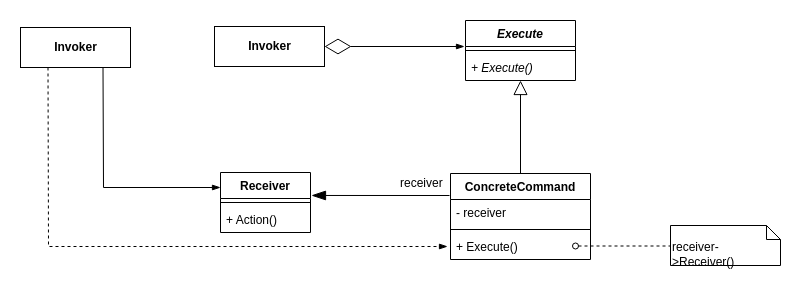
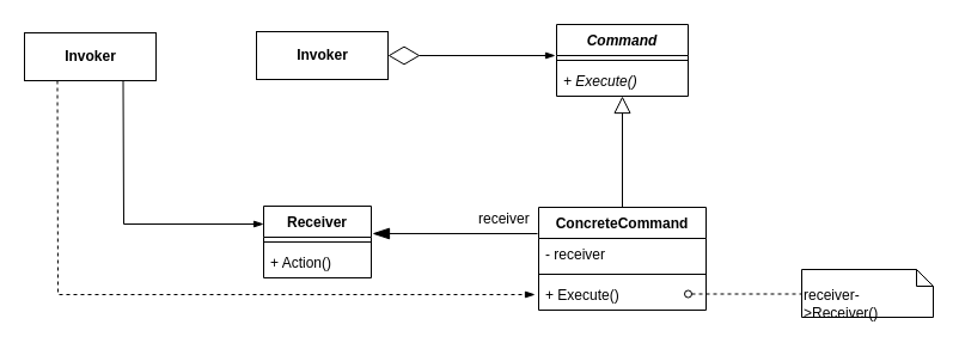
  <mxCell id="0" />
  <mxCell id="1" parent="0" />
- <mxCell id="2" value="Execute" style="swimlane;fontStyle=3;align=center;verticalAlign=top;childLayout=stackLayout;horizontal=1;startSize=26;horizontalStack=0;resizeParent=1;resizeParentMax=0;resizeLast=0;collapsible=1;marginBottom=0;" vertex="1" parent="1"><mxGeometry x="465" y="20" width="110" height="60" as="geometry" /></mxCell>
+ <mxCell id="2" value="Command" style="swimlane;fontStyle=3;align=center;verticalAlign=top;childLayout=stackLayout;horizontal=1;startSize=26;horizontalStack=0;resizeParent=1;resizeParentMax=0;resizeLast=0;collapsible=1;marginBottom=0;" vertex="1" parent="1"><mxGeometry x="465" y="20" width="110" height="60" as="geometry" /></mxCell>
  <mxCell id="3" value="" style="line;strokeWidth=1;fillColor=none;align=left;verticalAlign=middle;spacingTop=-1;spacingLeft=3;spacingRight=3;rotatable=0;labelPosition=right;points=[];portConstraint=eastwest;" vertex="1" parent="2"><mxGeometry y="26" width="110" height="8" as="geometry" /></mxCell>
  <mxCell id="4" value="+ Execute()" style="text;strokeColor=none;fillColor=none;align=left;verticalAlign=top;spacingLeft=4;spacingRight=4;overflow=hidden;rotatable=0;points=[[0,0.5],[1,0.5]];portConstraint=eastwest;fontStyle=2" vertex="1" parent="2"><mxGeometry y="34" width="110" height="26" as="geometry" /></mxCell>
  <mxCell id="5" value="&lt;b&gt;Invoker&lt;/b&gt;" style="html=1;strokeColor=#000000;" vertex="1" parent="1"><mxGeometry x="214" y="26" width="110" height="40" as="geometry" /></mxCell>
  <mxCell id="6" value="" style="endArrow=blockThin;endFill=1;endSize=12;html=1;exitX=-0.007;exitY=-0.154;exitDx=0;exitDy=0;strokeColor=#000000;entryX=1.011;entryY=0.383;entryDx=0;entryDy=0;entryPerimeter=0;exitPerimeter=0;" edge="1" parent="1" source="12" target="8"><mxGeometry width="160" relative="1" as="geometry"><mxPoint x="384" y="396" as="sourcePoint" /><mxPoint x="460" y="40" as="targetPoint" /></mxGeometry></mxCell>
  <mxCell id="7" value="" style="endArrow=block;endFill=0;endSize=12;html=1;rounded=0;exitX=0.5;exitY=0;exitDx=0;exitDy=0;" edge="1" parent="1"><mxGeometry width="160" relative="1" as="geometry"><mxPoint x="520" y="177" as="sourcePoint" /><mxPoint x="520" y="80" as="targetPoint" /></mxGeometry></mxCell>
  <mxCell id="8" value="Receiver" style="swimlane;fontStyle=1;align=center;verticalAlign=top;childLayout=stackLayout;horizontal=1;startSize=26;horizontalStack=0;resizeParent=1;resizeParentMax=0;resizeLast=0;collapsible=1;marginBottom=0;" vertex="1" parent="1"><mxGeometry x="220" y="172" width="90" height="60" as="geometry" /></mxCell>
  <mxCell id="9" value="" style="line;strokeWidth=1;fillColor=none;align=left;verticalAlign=middle;spacingTop=-1;spacingLeft=3;spacingRight=3;rotatable=0;labelPosition=right;points=[];portConstraint=eastwest;" vertex="1" parent="8"><mxGeometry y="26" width="90" height="8" as="geometry" /></mxCell>
  <mxCell id="10" value="+ Action()" style="text;strokeColor=none;fillColor=none;align=left;verticalAlign=top;spacingLeft=4;spacingRight=4;overflow=hidden;rotatable=0;points=[[0,0.5],[1,0.5]];portConstraint=eastwest;fontStyle=0" vertex="1" parent="8"><mxGeometry y="34" width="90" height="26" as="geometry" /></mxCell>
  <mxCell id="11" value="ConcreteCommand" style="swimlane;fontStyle=1;align=center;verticalAlign=top;childLayout=stackLayout;horizontal=1;startSize=26;horizontalStack=0;resizeParent=1;resizeParentMax=0;resizeLast=0;collapsible=1;marginBottom=0;strokeColor=#000000;" vertex="1" parent="1"><mxGeometry x="450" y="173" width="140" height="86" as="geometry" /></mxCell>
  <mxCell id="12" value="- receiver" style="text;strokeColor=none;fillColor=none;align=left;verticalAlign=top;spacingLeft=4;spacingRight=4;overflow=hidden;rotatable=0;points=[[0,0.5],[1,0.5]];portConstraint=eastwest;" vertex="1" parent="11"><mxGeometry y="26" width="140" height="26" as="geometry" /></mxCell>
  <mxCell id="13" value="" style="line;strokeWidth=1;fillColor=none;align=left;verticalAlign=middle;spacingTop=-1;spacingLeft=3;spacingRight=3;rotatable=0;labelPosition=right;points=[];portConstraint=eastwest;" vertex="1" parent="11"><mxGeometry y="52" width="140" height="8" as="geometry" /></mxCell>
  <mxCell id="14" value="+ Execute()" style="text;strokeColor=none;fillColor=none;align=left;verticalAlign=top;spacingLeft=4;spacingRight=4;overflow=hidden;rotatable=0;points=[[0,0.5],[1,0.5]];portConstraint=eastwest;" vertex="1" parent="11"><mxGeometry y="60" width="140" height="26" as="geometry" /></mxCell>
  <mxCell id="15" value="receiver" style="text;html=1;resizable=0;points=[];autosize=1;align=left;verticalAlign=top;spacingTop=-4;" vertex="1" parent="1"><mxGeometry x="398" y="173" width="60" height="20" as="geometry" /></mxCell>
  <mxCell id="16" value="" style="endArrow=diamondThin;endFill=0;endSize=24;html=1;strokeColor=#000000;entryX=1;entryY=0.5;entryDx=0;entryDy=0;startArrow=blockThin;startFill=1;" edge="1" parent="1" target="5"><mxGeometry width="160" relative="1" as="geometry"><mxPoint x="464" y="46" as="sourcePoint" /><mxPoint x="374" y="286" as="targetPoint" /></mxGeometry></mxCell>
  <mxCell id="17" style="edgeStyle=none;rounded=0;orthogonalLoop=1;jettySize=auto;html=1;exitX=0.75;exitY=1;exitDx=0;exitDy=0;entryX=0;entryY=0.25;entryDx=0;entryDy=0;startArrow=none;startFill=0;endArrow=blockThin;endFill=1;strokeColor=#000000;" edge="1" parent="1" source="19" target="8"><mxGeometry relative="1" as="geometry"><Array as="points"><mxPoint x="103" y="187" /></Array></mxGeometry></mxCell>
  <mxCell id="18" style="edgeStyle=none;rounded=0;orthogonalLoop=1;jettySize=auto;html=1;exitX=0.25;exitY=1;exitDx=0;exitDy=0;startArrow=none;startFill=0;endArrow=blockThin;endFill=1;strokeColor=#000000;dashed=1;" edge="1" parent="1" source="19"><mxGeometry relative="1" as="geometry"><mxPoint x="447" y="246" as="targetPoint" /><Array as="points"><mxPoint x="48" y="246" /></Array></mxGeometry></mxCell>
  <mxCell id="19" value="&lt;b&gt;Invoker&lt;/b&gt;" style="html=1;strokeColor=#000000;" vertex="1" parent="1"><mxGeometry x="20" y="27" width="110" height="40" as="geometry" /></mxCell>
  <mxCell id="20" value="" style="endArrow=none;dashed=1;endFill=0;endSize=12;html=1;strokeColor=#000000;startArrow=oval;startFill=0;" edge="1" parent="1"><mxGeometry width="160" relative="1" as="geometry"><mxPoint x="575" y="245.5" as="sourcePoint" /><mxPoint x="675" y="245.5" as="targetPoint" /></mxGeometry></mxCell>
  <mxCell id="21" value="&lt;br&gt;receiver-&amp;gt;Receiver()" style="shape=note;whiteSpace=wrap;html=1;size=14;verticalAlign=top;align=left;spacingTop=-6;strokeColor=#000000;" vertex="1" parent="1"><mxGeometry x="670" y="225" width="110" height="40" as="geometry" /></mxCell>
